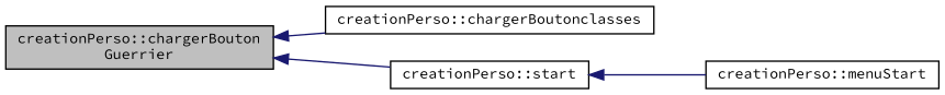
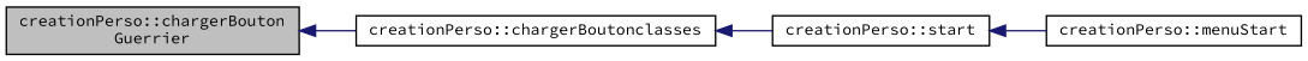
  digraph {
    fontname="Source Code Pro"
    rankdir=LR
    node [color=black fillcolor=white fontname="Source Code Pro" fontsize=10 shape=record style=filled]
    edge [color=midnightblue dir=back fontname="Source Code Pro" fontsize=10 labelfontname=Helvetica labelfontsize=10 style=solid]
    n1 [fillcolor=grey75 fontcolor=black height=0.2 label="creationPerso::chargerBouton\lGuerrier" width=0.4]
    n2 [height=0.2 label="creationPerso::chargerBoutonclasses" width=0.4]
    n3 [height=0.2 label="creationPerso::start" width=0.4]
    n4 [height=0.2 label="creationPerso::menuStart" width=0.4]
    n1 -> n2
-   n1 -> n3
+   n2 -> n3
    n3 -> n4
  }
